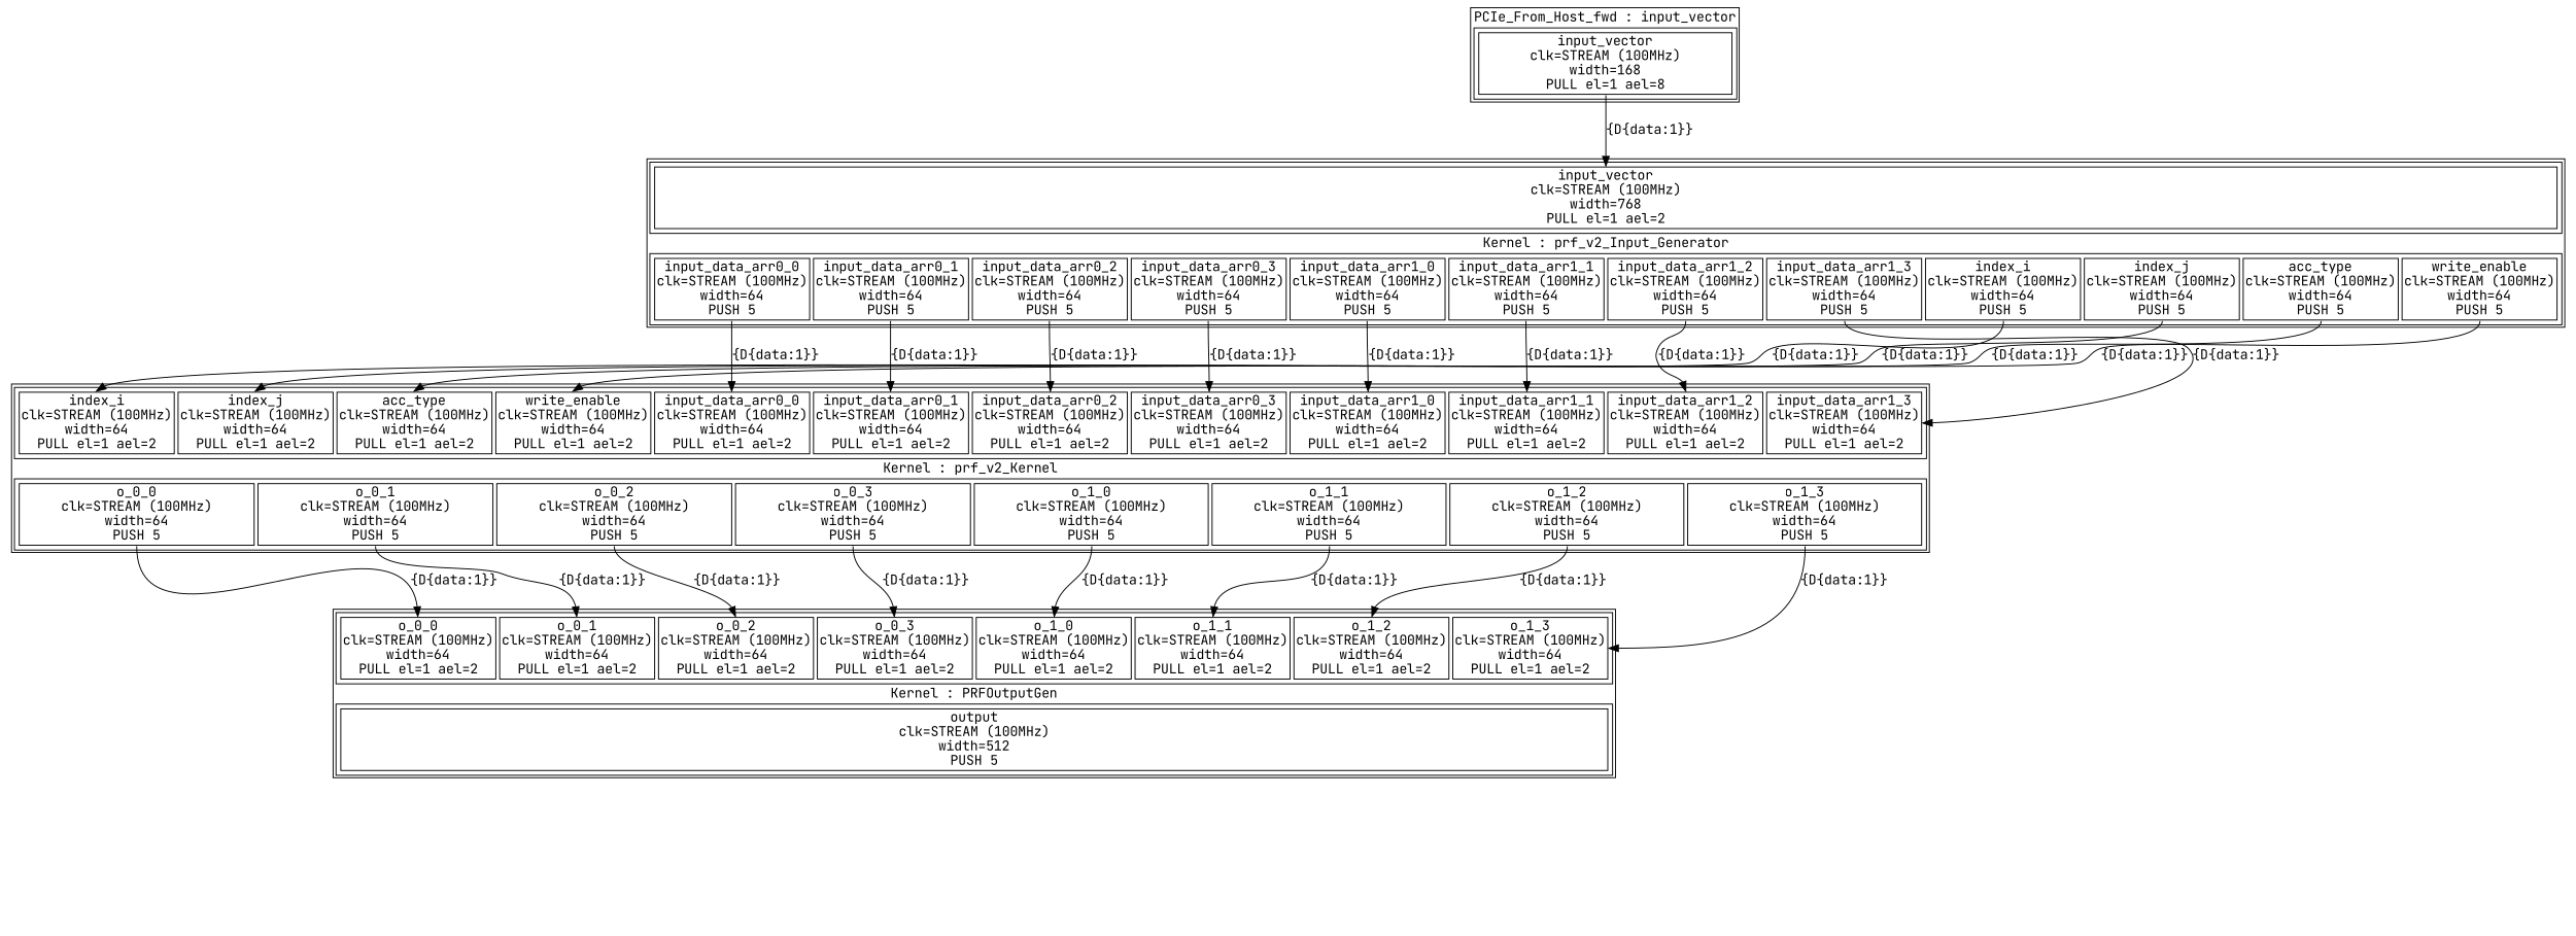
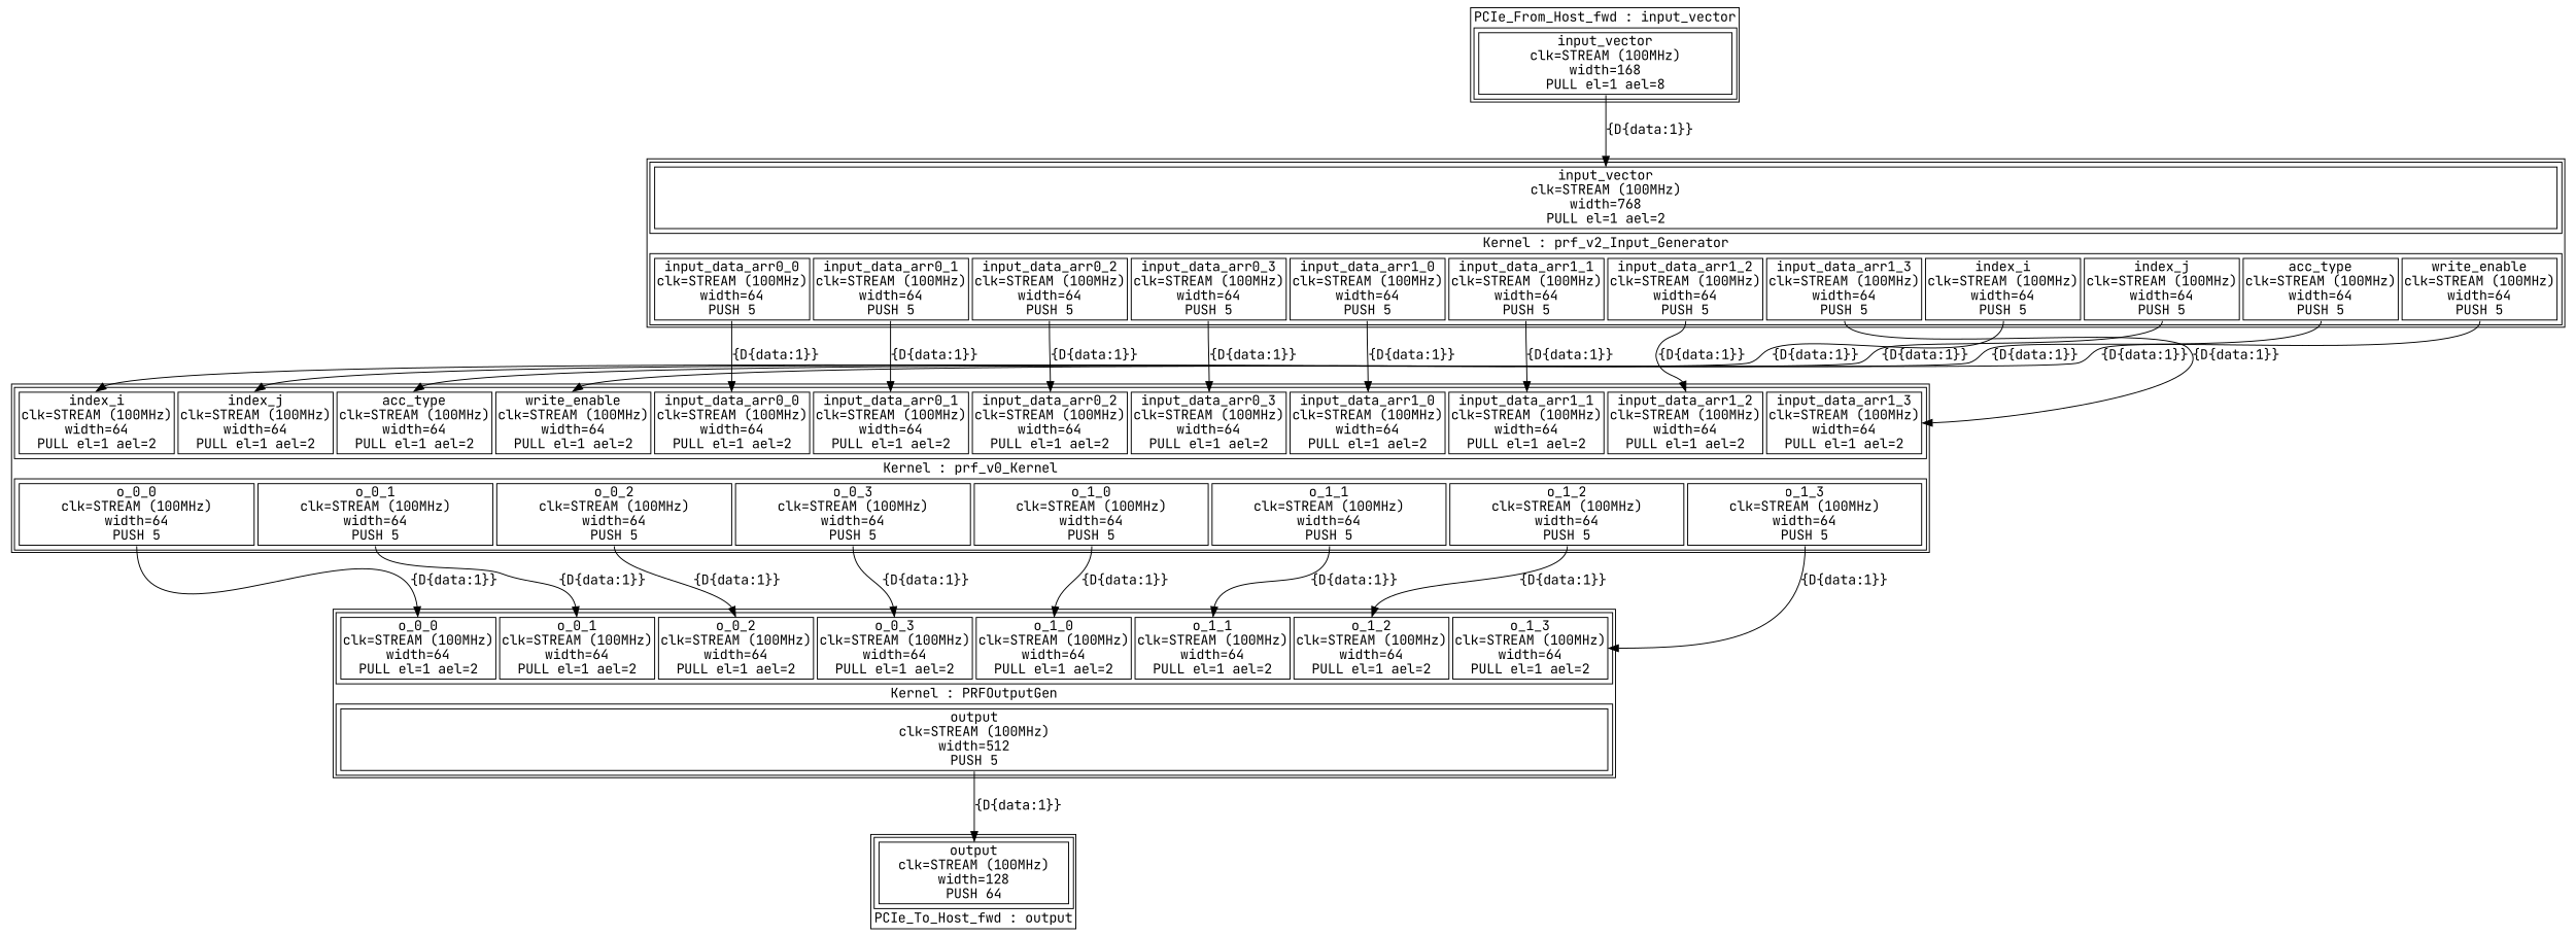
  digraph {
    fontname="JetBrains Mono"
    node [fontname="JetBrains Mono" shape=plaintext]
    edge [fontname="JetBrains Mono"]
    n1 [label=<<TABLE  BORDER="1" CELLPADDING="1" CELLSPACING="1"><TR><TD BGCOLOR="white" BORDER="0" PORT="inputs" ROWSPAN="1" COLSPAN="1"><TABLE  BORDER="1" CELLPADDING="1" CELLSPACING="4"><TR><TD BGCOLOR="white" BORDER="1" PORT="input_vector" ROWSPAN="1" COLSPAN="1">input_vector<BR/>clk=STREAM (100MHz)<BR/>width=768<BR/>PULL el=1 ael=2</TD></TR></TABLE></TD></TR><TR><TD BGCOLOR="white" BORDER="0" PORT="node_info" ROWSPAN="1" COLSPAN="1">Kernel : prf_v2_Input_Generator</TD></TR><TR><TD BGCOLOR="white" BORDER="0" PORT="outputs" ROWSPAN="1" COLSPAN="1"><TABLE  BORDER="1" CELLPADDING="1" CELLSPACING="4"><TR><TD BGCOLOR="white" BORDER="1" PORT="input_data_arr0_0" ROWSPAN="1" COLSPAN="1">input_data_arr0_0<BR/>clk=STREAM (100MHz)<BR/>width=64<BR/>PUSH 5</TD><TD BGCOLOR="white" BORDER="1" PORT="input_data_arr0_1" ROWSPAN="1" COLSPAN="1">input_data_arr0_1<BR/>clk=STREAM (100MHz)<BR/>width=64<BR/>PUSH 5</TD><TD BGCOLOR="white" BORDER="1" PORT="input_data_arr0_2" ROWSPAN="1" COLSPAN="1">input_data_arr0_2<BR/>clk=STREAM (100MHz)<BR/>width=64<BR/>PUSH 5</TD><TD BGCOLOR="white" BORDER="1" PORT="input_data_arr0_3" ROWSPAN="1" COLSPAN="1">input_data_arr0_3<BR/>clk=STREAM (100MHz)<BR/>width=64<BR/>PUSH 5</TD><TD BGCOLOR="white" BORDER="1" PORT="input_data_arr1_0" ROWSPAN="1" COLSPAN="1">input_data_arr1_0<BR/>clk=STREAM (100MHz)<BR/>width=64<BR/>PUSH 5</TD><TD BGCOLOR="white" BORDER="1" PORT="input_data_arr1_1" ROWSPAN="1" COLSPAN="1">input_data_arr1_1<BR/>clk=STREAM (100MHz)<BR/>width=64<BR/>PUSH 5</TD><TD BGCOLOR="white" BORDER="1" PORT="input_data_arr1_2" ROWSPAN="1" COLSPAN="1">input_data_arr1_2<BR/>clk=STREAM (100MHz)<BR/>width=64<BR/>PUSH 5</TD><TD BGCOLOR="white" BORDER="1" PORT="input_data_arr1_3" ROWSPAN="1" COLSPAN="1">input_data_arr1_3<BR/>clk=STREAM (100MHz)<BR/>width=64<BR/>PUSH 5</TD><TD BGCOLOR="white" BORDER="1" PORT="index_i" ROWSPAN="1" COLSPAN="1">index_i<BR/>clk=STREAM (100MHz)<BR/>width=64<BR/>PUSH 5</TD><TD BGCOLOR="white" BORDER="1" PORT="index_j" ROWSPAN="1" COLSPAN="1">index_j<BR/>clk=STREAM (100MHz)<BR/>width=64<BR/>PUSH 5</TD><TD BGCOLOR="white" BORDER="1" PORT="acc_type" ROWSPAN="1" COLSPAN="1">acc_type<BR/>clk=STREAM (100MHz)<BR/>width=64<BR/>PUSH 5</TD><TD BGCOLOR="white" BORDER="1" PORT="write_enable" ROWSPAN="1" COLSPAN="1">write_enable<BR/>clk=STREAM (100MHz)<BR/>width=64<BR/>PUSH 5</TD></TR></TABLE></TD></TR></TABLE>>]
-   n2 [label=<<TABLE  BORDER="1" CELLPADDING="1" CELLSPACING="1"><TR><TD BGCOLOR="white" BORDER="0" PORT="inputs" ROWSPAN="1" COLSPAN="1"><TABLE  BORDER="1" CELLPADDING="1" CELLSPACING="4"><TR><TD BGCOLOR="white" BORDER="1" PORT="index_i" ROWSPAN="1" COLSPAN="1">index_i<BR/>clk=STREAM (100MHz)<BR/>width=64<BR/>PULL el=1 ael=2</TD><TD BGCOLOR="white" BORDER="1" PORT="index_j" ROWSPAN="1" COLSPAN="1">index_j<BR/>clk=STREAM (100MHz)<BR/>width=64<BR/>PULL el=1 ael=2</TD><TD BGCOLOR="white" BORDER="1" PORT="acc_type" ROWSPAN="1" COLSPAN="1">acc_type<BR/>clk=STREAM (100MHz)<BR/>width=64<BR/>PULL el=1 ael=2</TD><TD BGCOLOR="white" BORDER="1" PORT="write_enable" ROWSPAN="1" COLSPAN="1">write_enable<BR/>clk=STREAM (100MHz)<BR/>width=64<BR/>PULL el=1 ael=2</TD><TD BGCOLOR="white" BORDER="1" PORT="input_data_arr0_0" ROWSPAN="1" COLSPAN="1">input_data_arr0_0<BR/>clk=STREAM (100MHz)<BR/>width=64<BR/>PULL el=1 ael=2</TD><TD BGCOLOR="white" BORDER="1" PORT="input_data_arr0_1" ROWSPAN="1" COLSPAN="1">input_data_arr0_1<BR/>clk=STREAM (100MHz)<BR/>width=64<BR/>PULL el=1 ael=2</TD><TD BGCOLOR="white" BORDER="1" PORT="input_data_arr0_2" ROWSPAN="1" COLSPAN="1">input_data_arr0_2<BR/>clk=STREAM (100MHz)<BR/>width=64<BR/>PULL el=1 ael=2</TD><TD BGCOLOR="white" BORDER="1" PORT="input_data_arr0_3" ROWSPAN="1" COLSPAN="1">input_data_arr0_3<BR/>clk=STREAM (100MHz)<BR/>width=64<BR/>PULL el=1 ael=2</TD><TD BGCOLOR="white" BORDER="1" PORT="input_data_arr1_0" ROWSPAN="1" COLSPAN="1">input_data_arr1_0<BR/>clk=STREAM (100MHz)<BR/>width=64<BR/>PULL el=1 ael=2</TD><TD BGCOLOR="white" BORDER="1" PORT="input_data_arr1_1" ROWSPAN="1" COLSPAN="1">input_data_arr1_1<BR/>clk=STREAM (100MHz)<BR/>width=64<BR/>PULL el=1 ael=2</TD><TD BGCOLOR="white" BORDER="1" PORT="input_data_arr1_2" ROWSPAN="1" COLSPAN="1">input_data_arr1_2<BR/>clk=STREAM (100MHz)<BR/>width=64<BR/>PULL el=1 ael=2</TD><TD BGCOLOR="white" BORDER="1" PORT="input_data_arr1_3" ROWSPAN="1" COLSPAN="1">input_data_arr1_3<BR/>clk=STREAM (100MHz)<BR/>width=64<BR/>PULL el=1 ael=2</TD></TR></TABLE></TD></TR><TR><TD BGCOLOR="white" BORDER="0" PORT="node_info" ROWSPAN="1" COLSPAN="1">Kernel : prf_v2_Kernel</TD></TR><TR><TD BGCOLOR="white" BORDER="0" PORT="outputs" ROWSPAN="1" COLSPAN="1"><TABLE  BORDER="1" CELLPADDING="1" CELLSPACING="4"><TR><TD BGCOLOR="white" BORDER="1" PORT="o_0_0" ROWSPAN="1" COLSPAN="1">o_0_0<BR/>clk=STREAM (100MHz)<BR/>width=64<BR/>PUSH 5</TD><TD BGCOLOR="white" BORDER="1" PORT="o_0_1" ROWSPAN="1" COLSPAN="1">o_0_1<BR/>clk=STREAM (100MHz)<BR/>width=64<BR/>PUSH 5</TD><TD BGCOLOR="white" BORDER="1" PORT="o_0_2" ROWSPAN="1" COLSPAN="1">o_0_2<BR/>clk=STREAM (100MHz)<BR/>width=64<BR/>PUSH 5</TD><TD BGCOLOR="white" BORDER="1" PORT="o_0_3" ROWSPAN="1" COLSPAN="1">o_0_3<BR/>clk=STREAM (100MHz)<BR/>width=64<BR/>PUSH 5</TD><TD BGCOLOR="white" BORDER="1" PORT="o_1_0" ROWSPAN="1" COLSPAN="1">o_1_0<BR/>clk=STREAM (100MHz)<BR/>width=64<BR/>PUSH 5</TD><TD BGCOLOR="white" BORDER="1" PORT="o_1_1" ROWSPAN="1" COLSPAN="1">o_1_1<BR/>clk=STREAM (100MHz)<BR/>width=64<BR/>PUSH 5</TD><TD BGCOLOR="white" BORDER="1" PORT="o_1_2" ROWSPAN="1" COLSPAN="1">o_1_2<BR/>clk=STREAM (100MHz)<BR/>width=64<BR/>PUSH 5</TD><TD BGCOLOR="white" BORDER="1" PORT="o_1_3" ROWSPAN="1" COLSPAN="1">o_1_3<BR/>clk=STREAM (100MHz)<BR/>width=64<BR/>PUSH 5</TD></TR></TABLE></TD></TR></TABLE>>]
+   n2 [label=<<TABLE  BORDER="1" CELLPADDING="1" CELLSPACING="1"><TR><TD BGCOLOR="white" BORDER="0" PORT="inputs" ROWSPAN="1" COLSPAN="1"><TABLE  BORDER="1" CELLPADDING="1" CELLSPACING="4"><TR><TD BGCOLOR="white" BORDER="1" PORT="index_i" ROWSPAN="1" COLSPAN="1">index_i<BR/>clk=STREAM (100MHz)<BR/>width=64<BR/>PULL el=1 ael=2</TD><TD BGCOLOR="white" BORDER="1" PORT="index_j" ROWSPAN="1" COLSPAN="1">index_j<BR/>clk=STREAM (100MHz)<BR/>width=64<BR/>PULL el=1 ael=2</TD><TD BGCOLOR="white" BORDER="1" PORT="acc_type" ROWSPAN="1" COLSPAN="1">acc_type<BR/>clk=STREAM (100MHz)<BR/>width=64<BR/>PULL el=1 ael=2</TD><TD BGCOLOR="white" BORDER="1" PORT="write_enable" ROWSPAN="1" COLSPAN="1">write_enable<BR/>clk=STREAM (100MHz)<BR/>width=64<BR/>PULL el=1 ael=2</TD><TD BGCOLOR="white" BORDER="1" PORT="input_data_arr0_0" ROWSPAN="1" COLSPAN="1">input_data_arr0_0<BR/>clk=STREAM (100MHz)<BR/>width=64<BR/>PULL el=1 ael=2</TD><TD BGCOLOR="white" BORDER="1" PORT="input_data_arr0_1" ROWSPAN="1" COLSPAN="1">input_data_arr0_1<BR/>clk=STREAM (100MHz)<BR/>width=64<BR/>PULL el=1 ael=2</TD><TD BGCOLOR="white" BORDER="1" PORT="input_data_arr0_2" ROWSPAN="1" COLSPAN="1">input_data_arr0_2<BR/>clk=STREAM (100MHz)<BR/>width=64<BR/>PULL el=1 ael=2</TD><TD BGCOLOR="white" BORDER="1" PORT="input_data_arr0_3" ROWSPAN="1" COLSPAN="1">input_data_arr0_3<BR/>clk=STREAM (100MHz)<BR/>width=64<BR/>PULL el=1 ael=2</TD><TD BGCOLOR="white" BORDER="1" PORT="input_data_arr1_0" ROWSPAN="1" COLSPAN="1">input_data_arr1_0<BR/>clk=STREAM (100MHz)<BR/>width=64<BR/>PULL el=1 ael=2</TD><TD BGCOLOR="white" BORDER="1" PORT="input_data_arr1_1" ROWSPAN="1" COLSPAN="1">input_data_arr1_1<BR/>clk=STREAM (100MHz)<BR/>width=64<BR/>PULL el=1 ael=2</TD><TD BGCOLOR="white" BORDER="1" PORT="input_data_arr1_2" ROWSPAN="1" COLSPAN="1">input_data_arr1_2<BR/>clk=STREAM (100MHz)<BR/>width=64<BR/>PULL el=1 ael=2</TD><TD BGCOLOR="white" BORDER="1" PORT="input_data_arr1_3" ROWSPAN="1" COLSPAN="1">input_data_arr1_3<BR/>clk=STREAM (100MHz)<BR/>width=64<BR/>PULL el=1 ael=2</TD></TR></TABLE></TD></TR><TR><TD BGCOLOR="white" BORDER="0" PORT="node_info" ROWSPAN="1" COLSPAN="1">Kernel : prf_v0_Kernel</TD></TR><TR><TD BGCOLOR="white" BORDER="0" PORT="outputs" ROWSPAN="1" COLSPAN="1"><TABLE  BORDER="1" CELLPADDING="1" CELLSPACING="4"><TR><TD BGCOLOR="white" BORDER="1" PORT="o_0_0" ROWSPAN="1" COLSPAN="1">o_0_0<BR/>clk=STREAM (100MHz)<BR/>width=64<BR/>PUSH 5</TD><TD BGCOLOR="white" BORDER="1" PORT="o_0_1" ROWSPAN="1" COLSPAN="1">o_0_1<BR/>clk=STREAM (100MHz)<BR/>width=64<BR/>PUSH 5</TD><TD BGCOLOR="white" BORDER="1" PORT="o_0_2" ROWSPAN="1" COLSPAN="1">o_0_2<BR/>clk=STREAM (100MHz)<BR/>width=64<BR/>PUSH 5</TD><TD BGCOLOR="white" BORDER="1" PORT="o_0_3" ROWSPAN="1" COLSPAN="1">o_0_3<BR/>clk=STREAM (100MHz)<BR/>width=64<BR/>PUSH 5</TD><TD BGCOLOR="white" BORDER="1" PORT="o_1_0" ROWSPAN="1" COLSPAN="1">o_1_0<BR/>clk=STREAM (100MHz)<BR/>width=64<BR/>PUSH 5</TD><TD BGCOLOR="white" BORDER="1" PORT="o_1_1" ROWSPAN="1" COLSPAN="1">o_1_1<BR/>clk=STREAM (100MHz)<BR/>width=64<BR/>PUSH 5</TD><TD BGCOLOR="white" BORDER="1" PORT="o_1_2" ROWSPAN="1" COLSPAN="1">o_1_2<BR/>clk=STREAM (100MHz)<BR/>width=64<BR/>PUSH 5</TD><TD BGCOLOR="white" BORDER="1" PORT="o_1_3" ROWSPAN="1" COLSPAN="1">o_1_3<BR/>clk=STREAM (100MHz)<BR/>width=64<BR/>PUSH 5</TD></TR></TABLE></TD></TR></TABLE>>]
    n3 [label=<<TABLE  BORDER="1" CELLPADDING="1" CELLSPACING="1"><TR><TD BGCOLOR="white" BORDER="0" PORT="inputs" ROWSPAN="1" COLSPAN="1"><TABLE  BORDER="1" CELLPADDING="1" CELLSPACING="4"><TR><TD BGCOLOR="white" BORDER="1" PORT="o_0_0" ROWSPAN="1" COLSPAN="1">o_0_0<BR/>clk=STREAM (100MHz)<BR/>width=64<BR/>PULL el=1 ael=2</TD><TD BGCOLOR="white" BORDER="1" PORT="o_0_1" ROWSPAN="1" COLSPAN="1">o_0_1<BR/>clk=STREAM (100MHz)<BR/>width=64<BR/>PULL el=1 ael=2</TD><TD BGCOLOR="white" BORDER="1" PORT="o_0_2" ROWSPAN="1" COLSPAN="1">o_0_2<BR/>clk=STREAM (100MHz)<BR/>width=64<BR/>PULL el=1 ael=2</TD><TD BGCOLOR="white" BORDER="1" PORT="o_0_3" ROWSPAN="1" COLSPAN="1">o_0_3<BR/>clk=STREAM (100MHz)<BR/>width=64<BR/>PULL el=1 ael=2</TD><TD BGCOLOR="white" BORDER="1" PORT="o_1_0" ROWSPAN="1" COLSPAN="1">o_1_0<BR/>clk=STREAM (100MHz)<BR/>width=64<BR/>PULL el=1 ael=2</TD><TD BGCOLOR="white" BORDER="1" PORT="o_1_1" ROWSPAN="1" COLSPAN="1">o_1_1<BR/>clk=STREAM (100MHz)<BR/>width=64<BR/>PULL el=1 ael=2</TD><TD BGCOLOR="white" BORDER="1" PORT="o_1_2" ROWSPAN="1" COLSPAN="1">o_1_2<BR/>clk=STREAM (100MHz)<BR/>width=64<BR/>PULL el=1 ael=2</TD><TD BGCOLOR="white" BORDER="1" PORT="o_1_3" ROWSPAN="1" COLSPAN="1">o_1_3<BR/>clk=STREAM (100MHz)<BR/>width=64<BR/>PULL el=1 ael=2</TD></TR></TABLE></TD></TR><TR><TD BGCOLOR="white" BORDER="0" PORT="node_info" ROWSPAN="1" COLSPAN="1">Kernel : PRFOutputGen</TD></TR><TR><TD BGCOLOR="white" BORDER="0" PORT="outputs" ROWSPAN="1" COLSPAN="1"><TABLE  BORDER="1" CELLPADDING="1" CELLSPACING="4"><TR><TD BGCOLOR="white" BORDER="1" PORT="output" ROWSPAN="1" COLSPAN="1">output<BR/>clk=STREAM (100MHz)<BR/>width=512<BR/>PUSH 5</TD></TR></TABLE></TD></TR></TABLE>>]
+   n4 [label=<<TABLE  BORDER="1" CELLPADDING="1" CELLSPACING="1"><TR><TD BGCOLOR="white" BORDER="0" PORT="inputs" ROWSPAN="1" COLSPAN="1"><TABLE  BORDER="1" CELLPADDING="1" CELLSPACING="4"><TR><TD BGCOLOR="white" BORDER="1" PORT="output" ROWSPAN="1" COLSPAN="1">output<BR/>clk=STREAM (100MHz)<BR/>width=128<BR/>PUSH 64</TD></TR></TABLE></TD></TR><TR><TD BGCOLOR="white" BORDER="0" PORT="node_info" ROWSPAN="1" COLSPAN="1">PCIe_To_Host_fwd : output</TD></TR></TABLE>>]
    n5 [label=<<TABLE  BORDER="1" CELLPADDING="1" CELLSPACING="1"><TR><TD BGCOLOR="white" BORDER="0" PORT="node_info" ROWSPAN="1" COLSPAN="1">PCIe_From_Host_fwd : input_vector</TD></TR><TR><TD BGCOLOR="white" BORDER="0" PORT="outputs" ROWSPAN="1" COLSPAN="1"><TABLE  BORDER="1" CELLPADDING="1" CELLSPACING="4"><TR><TD BGCOLOR="white" BORDER="1" PORT="input_vector" ROWSPAN="1" COLSPAN="1">input_vector<BR/>clk=STREAM (100MHz)<BR/>width=168<BR/>PULL el=1 ael=8</TD></TR></TABLE></TD></TR></TABLE>>]
    n1 -> n2 [headport=index_i label="{D{data:1}}" tailport=index_i]
    n1 -> n2 [headport=index_j label="{D{data:1}}" tailport=index_j]
    n1 -> n2 [headport=acc_type label="{D{data:1}}" tailport=acc_type]
    n1 -> n2 [headport=write_enable label="{D{data:1}}" tailport=write_enable]
    n1 -> n2 [headport=input_data_arr0_0 label="{D{data:1}}" tailport=input_data_arr0_0]
    n1 -> n2 [headport=input_data_arr0_1 label="{D{data:1}}" tailport=input_data_arr0_1]
    n1 -> n2 [headport=input_data_arr0_2 label="{D{data:1}}" tailport=input_data_arr0_2]
    n1 -> n2 [headport=input_data_arr0_3 label="{D{data:1}}" tailport=input_data_arr0_3]
    n1 -> n2 [headport=input_data_arr1_0 label="{D{data:1}}" tailport=input_data_arr1_0]
    n1 -> n2 [headport=input_data_arr1_1 label="{D{data:1}}" tailport=input_data_arr1_1]
    n1 -> n2 [headport=input_data_arr1_2 label="{D{data:1}}" tailport=input_data_arr1_2]
    n1 -> n2 [headport=input_data_arr1_3 label="{D{data:1}}" tailport=input_data_arr1_3]
    n2 -> n3 [headport=o_0_0 label="{D{data:1}}" tailport=o_0_0]
    n2 -> n3 [headport=o_0_1 label="{D{data:1}}" tailport=o_0_1]
    n2 -> n3 [headport=o_0_2 label="{D{data:1}}" tailport=o_0_2]
    n2 -> n3 [headport=o_0_3 label="{D{data:1}}" tailport=o_0_3]
    n2 -> n3 [headport=o_1_0 label="{D{data:1}}" tailport=o_1_0]
    n2 -> n3 [headport=o_1_1 label="{D{data:1}}" tailport=o_1_1]
    n2 -> n3 [headport=o_1_2 label="{D{data:1}}" tailport=o_1_2]
    n2 -> n3 [headport=o_1_3 label="{D{data:1}}" tailport=o_1_3]
+   n3 -> n4 [headport=output label="{D{data:1}}" tailport=output]
    n5 -> n1 [headport=input_vector label="{D{data:1}}" tailport=input_vector]
  }
